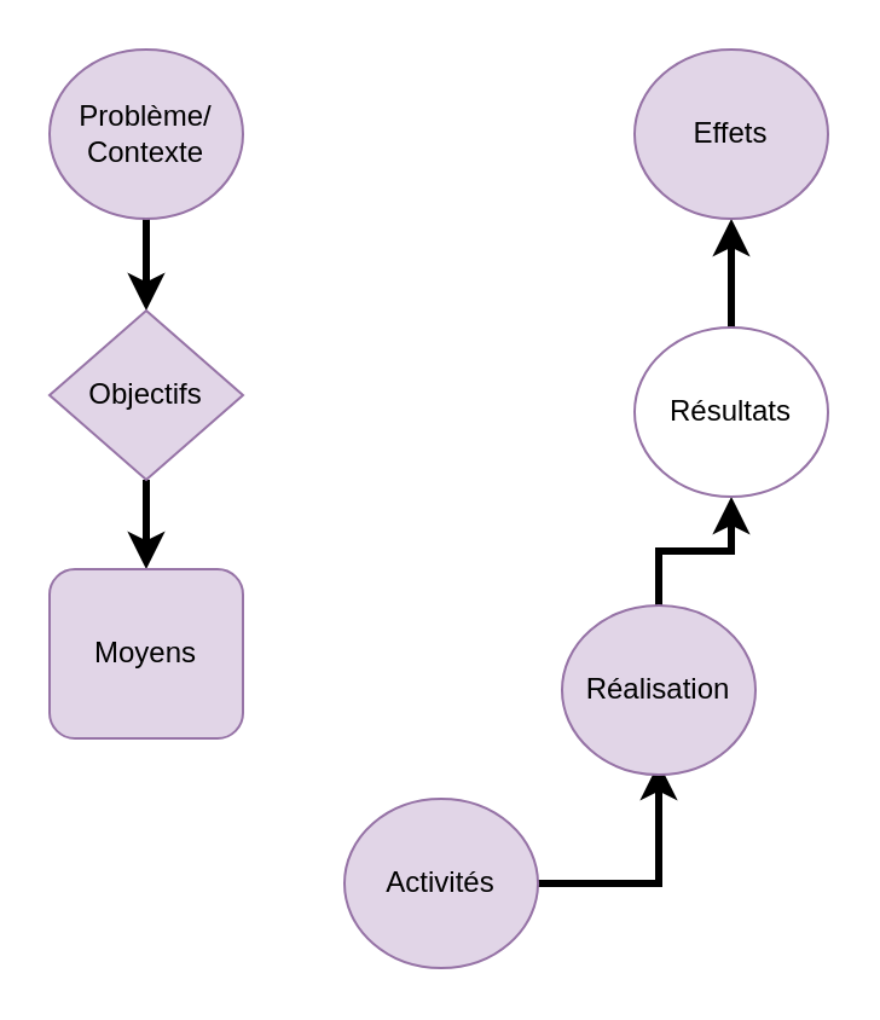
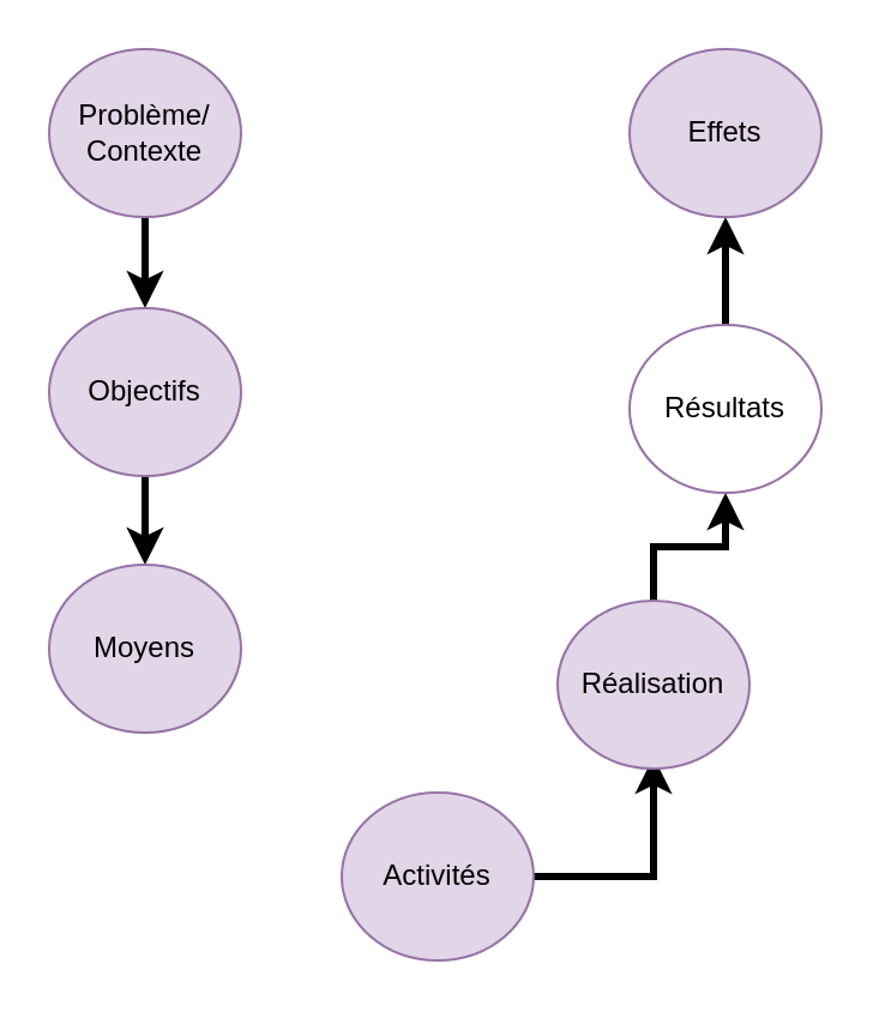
  <mxCell id="0" />
  <mxCell id="1" parent="0" />
  <mxCell id="2" style="edgeStyle=orthogonalEdgeStyle;rounded=0;orthogonalLoop=1;jettySize=auto;html=1;entryX=0.5;entryY=0;entryDx=0;entryDy=0;strokeWidth=3;" edge="1" parent="1" source="3" target="5"><mxGeometry relative="1" as="geometry" /></mxCell>
  <mxCell id="3" value="&lt;div&gt;Problème/&lt;/div&gt;&lt;div&gt;Contexte&lt;br&gt;&lt;/div&gt;" style="ellipse;whiteSpace=wrap;html=1;fillColor=#e1d5e7;strokeColor=#9673a6;" vertex="1" parent="1"><mxGeometry x="20" y="20" width="80" height="70" as="geometry" /></mxCell>
  <mxCell id="4" style="edgeStyle=orthogonalEdgeStyle;rounded=0;orthogonalLoop=1;jettySize=auto;html=1;entryX=0.5;entryY=0;entryDx=0;entryDy=0;strokeWidth=3;" edge="1" parent="1" source="5" target="6"><mxGeometry relative="1" as="geometry" /></mxCell>
- <mxCell id="5" value="&lt;div&gt;Objectifs&lt;br&gt;&lt;/div&gt;" style="rhombus;whiteSpace=wrap;html=1;fillColor=#e1d5e7;strokeColor=#9673a6;" vertex="1" parent="1"><mxGeometry x="20" y="128" width="80" height="70" as="geometry" /></mxCell>
- <mxCell id="6" value="Moyens" style="whiteSpace=wrap;html=1;fillColor=#e1d5e7;strokeColor=#9673a6;rounded=1;" vertex="1" parent="1"><mxGeometry x="20" y="235" width="80" height="70" as="geometry" /></mxCell>
+ <mxCell id="5" value="&lt;div&gt;Objectifs&lt;br&gt;&lt;/div&gt;" style="ellipse;whiteSpace=wrap;html=1;fillColor=#e1d5e7;strokeColor=#9673a6;" vertex="1" parent="1"><mxGeometry x="20" y="128" width="80" height="70" as="geometry" /></mxCell>
+ <mxCell id="6" value="Moyens" style="ellipse;whiteSpace=wrap;html=1;fillColor=#e1d5e7;strokeColor=#9673a6;" vertex="1" parent="1"><mxGeometry x="20" y="235" width="80" height="70" as="geometry" /></mxCell>
  <mxCell id="7" style="edgeStyle=orthogonalEdgeStyle;rounded=0;orthogonalLoop=1;jettySize=auto;html=1;strokeWidth=3;entryX=0.5;entryY=0.929;entryDx=0;entryDy=0;entryPerimeter=0;" edge="1" parent="1" source="8" target="10"><mxGeometry relative="1" as="geometry"><mxPoint x="292" y="310" as="targetPoint" /></mxGeometry></mxCell>
  <mxCell id="8" value="Activités" style="ellipse;whiteSpace=wrap;html=1;fillColor=#e1d5e7;strokeColor=#9673a6;" vertex="1" parent="1"><mxGeometry x="142" y="330" width="80" height="70" as="geometry" /></mxCell>
  <mxCell id="9" style="edgeStyle=orthogonalEdgeStyle;rounded=0;orthogonalLoop=1;jettySize=auto;html=1;entryX=0.5;entryY=1;entryDx=0;entryDy=0;strokeWidth=3;" edge="1" parent="1" source="10" target="12"><mxGeometry relative="1" as="geometry" /></mxCell>
  <mxCell id="10" value="Réalisation" style="ellipse;whiteSpace=wrap;html=1;fillColor=#e1d5e7;strokeColor=#9673a6;" vertex="1" parent="1"><mxGeometry x="232" y="250" width="80" height="70" as="geometry" /></mxCell>
  <mxCell id="11" style="edgeStyle=orthogonalEdgeStyle;rounded=0;orthogonalLoop=1;jettySize=auto;html=1;entryX=0.5;entryY=1;entryDx=0;entryDy=0;strokeWidth=3;" edge="1" parent="1" source="12" target="13"><mxGeometry relative="1" as="geometry" /></mxCell>
  <mxCell id="12" value="Résultats" style="ellipse;whiteSpace=wrap;html=1;fillColor=#ffffff;strokeColor=#9673a6;" vertex="1" parent="1"><mxGeometry x="262" y="135" width="80" height="70" as="geometry" /></mxCell>
  <mxCell id="13" value="Effets" style="ellipse;whiteSpace=wrap;html=1;fillColor=#e1d5e7;strokeColor=#9673a6;" vertex="1" parent="1"><mxGeometry x="262" y="20" width="80" height="70" as="geometry" /></mxCell>
